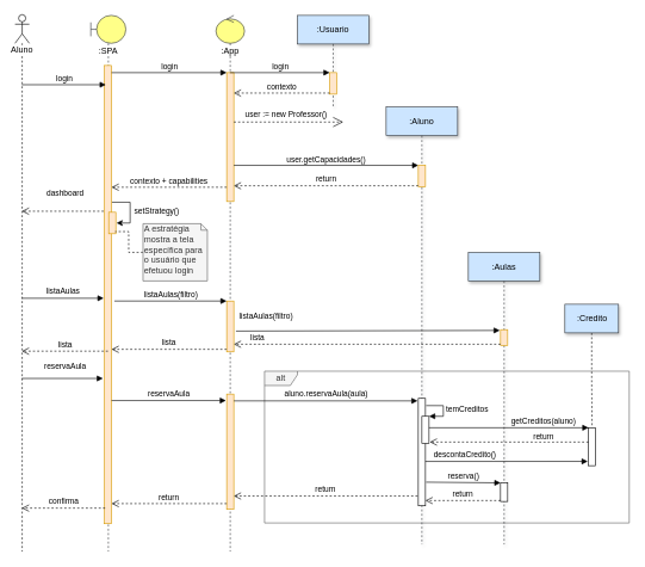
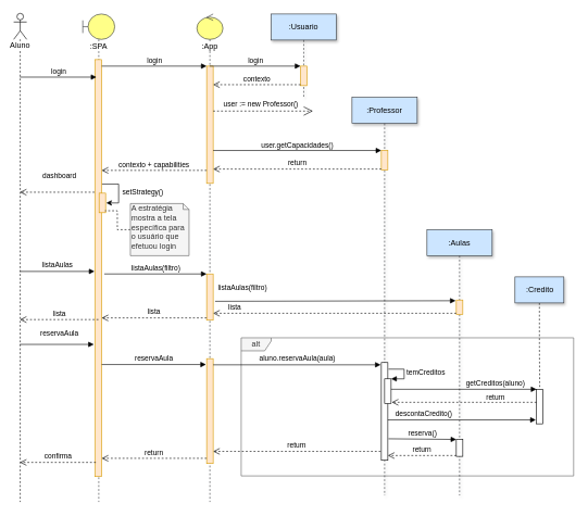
  <mxCell id="0" />
  <mxCell id="1" parent="0" />
  <mxCell id="2" value="alt" style="shape=umlFrame;whiteSpace=wrap;html=1;fillColor=#f5f5f5;strokeColor=#666666;fontColor=#333333;gradientColor=none;swimlaneFillColor=none;width=46;height=20;comic=0;" vertex="1" parent="1"><mxGeometry x="369" y="518" width="510" height="212" as="geometry" /></mxCell>
  <mxCell id="3" value=":SPA" style="shape=umlLifeline;participant=umlBoundary;perimeter=lifelinePerimeter;whiteSpace=wrap;html=1;container=1;collapsible=0;recursiveResize=0;verticalAlign=top;spacingTop=36;labelBackgroundColor=#ffffff;outlineConnect=0;size=39;fillColor=#ffff88;strokeColor=#36393d;" vertex="1" parent="1"><mxGeometry x="126" y="21" width="49" height="749" as="geometry" /></mxCell>
  <mxCell id="4" value="setStrategy()" style="edgeStyle=orthogonalEdgeStyle;rounded=0;orthogonalLoop=1;jettySize=auto;html=1;entryX=1.1;entryY=0.5;entryDx=0;entryDy=0;entryPerimeter=0;" edge="1" parent="3" source="5" target="6"><mxGeometry x="0.519" y="-42" relative="1" as="geometry"><Array as="points"><mxPoint x="55" y="261" /><mxPoint x="55" y="290" /></Array><mxPoint x="38" y="25" as="offset" /></mxGeometry></mxCell>
  <mxCell id="5" value="" style="html=1;points=[];perimeter=orthogonalPerimeter;fillColor=#ffe6cc;strokeColor=#d79b00;" vertex="1" parent="3"><mxGeometry x="19" y="70" width="10" height="640" as="geometry" /></mxCell>
  <mxCell id="6" value="" style="html=1;points=[];perimeter=orthogonalPerimeter;fillColor=#ffe6cc;strokeColor=#d79b00;" vertex="1" parent="3"><mxGeometry x="25" y="275" width="10" height="30" as="geometry" /></mxCell>
  <mxCell id="7" value="Aluno&lt;br&gt;" style="shape=umlLifeline;participant=umlActor;perimeter=lifelinePerimeter;whiteSpace=wrap;html=1;container=1;collapsible=0;recursiveResize=0;verticalAlign=top;spacingTop=36;labelBackgroundColor=#ffffff;outlineConnect=0;" vertex="1" parent="1"><mxGeometry x="20" y="20" width="20" height="750" as="geometry" /></mxCell>
  <mxCell id="8" value=":Usuario" style="shape=umlLifeline;perimeter=lifelinePerimeter;whiteSpace=wrap;html=1;container=1;collapsible=0;recursiveResize=0;outlineConnect=0;shadow=1;strokeColor=#36393d;fillColor=#cce5ff;" vertex="1" parent="1"><mxGeometry x="415" y="21" width="100" height="129" as="geometry" /></mxCell>
  <mxCell id="9" value="" style="html=1;points=[];perimeter=orthogonalPerimeter;fillColor=#ffe6cc;strokeColor=#d79b00;" vertex="1" parent="8"><mxGeometry x="45" y="80" width="10" height="30" as="geometry" /></mxCell>
  <mxCell id="10" value=":App" style="shape=umlLifeline;participant=umlControl;perimeter=lifelinePerimeter;whiteSpace=wrap;html=1;container=1;collapsible=0;recursiveResize=0;verticalAlign=top;spacingTop=36;labelBackgroundColor=#ffffff;outlineConnect=0;size=39;fillColor=#ffff88;strokeColor=#36393d;" vertex="1" parent="1"><mxGeometry x="301" y="21" width="40" height="749" as="geometry" /></mxCell>
  <mxCell id="11" value="" style="html=1;points=[];perimeter=orthogonalPerimeter;fillColor=#ffe6cc;strokeColor=#d79b00;" vertex="1" parent="10"><mxGeometry x="15" y="80" width="10" height="180" as="geometry" /></mxCell>
  <mxCell id="12" value="" style="html=1;points=[];perimeter=orthogonalPerimeter;fillColor=#ffe6cc;strokeColor=#d79b00;" vertex="1" parent="10"><mxGeometry x="15" y="399" width="10" height="71" as="geometry" /></mxCell>
  <mxCell id="13" value="" style="html=1;points=[];perimeter=orthogonalPerimeter;fillColor=#ffe6cc;strokeColor=#d79b00;" vertex="1" parent="10"><mxGeometry x="15" y="529" width="10" height="161" as="geometry" /></mxCell>
  <mxCell id="14" value="login" style="html=1;verticalAlign=bottom;endArrow=block;entryX=0;entryY=0;" edge="1" parent="1" source="5" target="11"><mxGeometry relative="1" as="geometry"><mxPoint x="194" y="101" as="sourcePoint" /></mxGeometry></mxCell>
  <mxCell id="15" value="contexto + capabilities" style="html=1;verticalAlign=bottom;endArrow=open;dashed=1;endSize=8;exitX=0;exitY=0.889;exitDx=0;exitDy=0;exitPerimeter=0;" edge="1" parent="1" source="11" target="5"><mxGeometry relative="1" as="geometry"><mxPoint x="194" y="177" as="targetPoint" /></mxGeometry></mxCell>
  <mxCell id="16" value="contexto" style="html=1;verticalAlign=bottom;endArrow=open;dashed=1;endSize=8;exitX=0;exitY=0.95;" edge="1" parent="1" source="9" target="11"><mxGeometry relative="1" as="geometry"><mxPoint x="314" y="177" as="targetPoint" /></mxGeometry></mxCell>
  <mxCell id="17" value="login" style="html=1;verticalAlign=bottom;endArrow=block;entryX=0;entryY=0;" edge="1" parent="1" source="10" target="9"><mxGeometry relative="1" as="geometry"><mxPoint x="314" y="101" as="sourcePoint" /></mxGeometry></mxCell>
  <mxCell id="18" value="login" style="html=1;verticalAlign=bottom;endArrow=block;entryX=0.2;entryY=0.042;entryDx=0;entryDy=0;entryPerimeter=0;" edge="1" parent="1" source="7" target="5"><mxGeometry width="80" relative="1" as="geometry"><mxPoint x="49" y="100" as="sourcePoint" /><mxPoint x="129" y="100" as="targetPoint" /></mxGeometry></mxCell>
  <mxCell id="19" value="dashboard" style="html=1;verticalAlign=bottom;endArrow=open;dashed=1;endSize=8;exitX=-0.1;exitY=0.318;exitDx=0;exitDy=0;exitPerimeter=0;" edge="1" parent="1" source="5" target="7"><mxGeometry x="-0.058" y="-16" relative="1" as="geometry"><mxPoint x="129" y="340" as="sourcePoint" /><mxPoint x="48.5" y="281.04" as="targetPoint" /><mxPoint as="offset" /></mxGeometry></mxCell>
- <mxCell id="20" value=":Aluno" style="shape=umlLifeline;perimeter=lifelinePerimeter;whiteSpace=wrap;html=1;container=1;collapsible=0;recursiveResize=0;outlineConnect=0;shadow=1;strokeColor=#36393d;fillColor=#cce5ff;" vertex="1" parent="1"><mxGeometry x="539" y="149" width="100" height="611" as="geometry" /></mxCell>
+ <mxCell id="20" value=":Professor" style="shape=umlLifeline;perimeter=lifelinePerimeter;whiteSpace=wrap;html=1;container=1;collapsible=0;recursiveResize=0;outlineConnect=0;shadow=1;strokeColor=#36393d;fillColor=#cce5ff;" vertex="1" parent="1"><mxGeometry x="539" y="149" width="100" height="611" as="geometry" /></mxCell>
  <mxCell id="21" value="" style="html=1;points=[];perimeter=orthogonalPerimeter;fillColor=#ffe6cc;strokeColor=#d79b00;" vertex="1" parent="20"><mxGeometry x="45" y="81.5" width="10" height="30" as="geometry" /></mxCell>
  <mxCell id="22" value="" style="html=1;points=[];perimeter=orthogonalPerimeter;" vertex="1" parent="20"><mxGeometry x="45" y="407" width="10" height="150" as="geometry" /></mxCell>
  <mxCell id="23" value="" style="html=1;points=[];perimeter=orthogonalPerimeter;comic=0;gradientColor=none;" vertex="1" parent="20"><mxGeometry x="50" y="432" width="10" height="38" as="geometry" /></mxCell>
  <mxCell id="24" value="temCreditos" style="edgeStyle=orthogonalEdgeStyle;html=1;align=left;spacingLeft=2;endArrow=block;rounded=0;entryX=1;entryY=0;exitX=1.1;exitY=0.067;exitDx=0;exitDy=0;exitPerimeter=0;" edge="1" target="23" parent="20" source="22"><mxGeometry relative="1" as="geometry"><mxPoint x="54" y="420" as="sourcePoint" /><Array as="points"><mxPoint x="80" y="417" /><mxPoint x="80" y="432" /></Array></mxGeometry></mxCell>
  <mxCell id="25" value="user := new Professor()" style="endArrow=open;endSize=12;dashed=1;html=1;" edge="1" parent="1" source="11"><mxGeometry x="-0.046" y="10" width="160" relative="1" as="geometry"><mxPoint x="327" y="180" as="sourcePoint" /><mxPoint x="479" y="170" as="targetPoint" /><mxPoint as="offset" /><Array as="points" /></mxGeometry></mxCell>
  <mxCell id="26" value="user.getCapacidades()" style="html=1;verticalAlign=bottom;endArrow=block;entryX=0;entryY=0;" edge="1" parent="1" source="11" target="21"><mxGeometry relative="1" as="geometry"><mxPoint x="476" y="200" as="sourcePoint" /></mxGeometry></mxCell>
  <mxCell id="27" value="return" style="html=1;verticalAlign=bottom;endArrow=open;dashed=1;endSize=8;exitX=0;exitY=0.95;" edge="1" parent="1" source="21" target="11"><mxGeometry relative="1" as="geometry"><mxPoint x="476" y="276" as="targetPoint" /></mxGeometry></mxCell>
  <mxCell id="28" style="edgeStyle=orthogonalEdgeStyle;rounded=0;orthogonalLoop=1;jettySize=auto;html=1;entryX=0.9;entryY=0.9;entryDx=0;entryDy=0;entryPerimeter=0;dashed=1;endArrow=none;endFill=0;" edge="1" parent="1" source="29" target="6"><mxGeometry relative="1" as="geometry" /></mxCell>
  <mxCell id="29" value="&lt;blockquote style=&quot;margin: 0 0 0 40px ; border: none ; padding: 0px&quot;&gt;&lt;/blockquote&gt;&lt;span&gt;A estratégia&lt;/span&gt;&lt;br&gt;&lt;blockquote style=&quot;margin: 0 0 0 40px ; border: none ; padding: 0px&quot;&gt;&lt;/blockquote&gt;&lt;span&gt;mostra a tela específica para&lt;/span&gt;&lt;br&gt;&lt;blockquote style=&quot;margin: 0 0 0 40px ; border: none ; padding: 0px&quot;&gt; &lt;/blockquote&gt;&lt;span&gt;o usuário que&lt;/span&gt;&lt;br&gt; efetuou login" style="shape=note;whiteSpace=wrap;html=1;size=9;verticalAlign=top;align=left;spacingTop=-6;fillColor=#f5f5f5;strokeColor=#666666;fontColor=#333333;" vertex="1" parent="1"><mxGeometry x="199" y="312" width="90" height="80" as="geometry" /></mxCell>
  <mxCell id="30" value=":Aulas" style="shape=umlLifeline;perimeter=lifelinePerimeter;whiteSpace=wrap;html=1;container=1;collapsible=0;recursiveResize=0;outlineConnect=0;shadow=1;strokeColor=#36393d;fillColor=#cce5ff;" vertex="1" parent="1"><mxGeometry x="654" y="352" width="100" height="408" as="geometry" /></mxCell>
  <mxCell id="31" value="" style="html=1;points=[];perimeter=orthogonalPerimeter;fillColor=#ffe6cc;strokeColor=#d79b00;" vertex="1" parent="30"><mxGeometry x="45" y="108" width="10" height="22" as="geometry" /></mxCell>
  <mxCell id="32" value="" style="html=1;points=[];perimeter=orthogonalPerimeter;comic=0;gradientColor=none;" vertex="1" parent="30"><mxGeometry x="45" y="322" width="10" height="26" as="geometry" /></mxCell>
  <mxCell id="33" value="listaAulas" style="html=1;verticalAlign=bottom;endArrow=block;entryX=-0.1;entryY=0.508;entryDx=0;entryDy=0;entryPerimeter=0;" edge="1" parent="1" source="7" target="5"><mxGeometry width="80" relative="1" as="geometry"><mxPoint x="49" y="420" as="sourcePoint" /><mxPoint x="142" y="420" as="targetPoint" /></mxGeometry></mxCell>
  <mxCell id="34" value="listaAulas(filtro)" style="html=1;verticalAlign=bottom;endArrow=block;entryX=0;entryY=0;" edge="1" parent="1" target="12"><mxGeometry relative="1" as="geometry"><mxPoint x="159" y="420" as="sourcePoint" /></mxGeometry></mxCell>
  <mxCell id="35" value="lista" style="html=1;verticalAlign=bottom;endArrow=open;dashed=1;endSize=8;exitX=0;exitY=0.95;" edge="1" parent="1" source="12" target="5"><mxGeometry relative="1" as="geometry"><mxPoint x="158" y="496" as="targetPoint" /></mxGeometry></mxCell>
  <mxCell id="36" value="lista" style="html=1;verticalAlign=bottom;endArrow=open;dashed=1;endSize=8;exitX=0;exitY=0.925;exitDx=0;exitDy=0;exitPerimeter=0;" edge="1" parent="1" source="31" target="12"><mxGeometry x="0.825" relative="1" as="geometry"><mxPoint x="390" y="523.5" as="targetPoint" /><mxPoint x="654" y="496.5" as="sourcePoint" /><mxPoint as="offset" /></mxGeometry></mxCell>
  <mxCell id="37" value="lista" style="html=1;verticalAlign=bottom;endArrow=open;dashed=1;endSize=8;" edge="1" parent="1" target="7"><mxGeometry relative="1" as="geometry"><mxPoint x="150" y="490" as="sourcePoint" /><mxPoint x="65" y="497" as="targetPoint" /></mxGeometry></mxCell>
  <mxCell id="38" value="listaAulas(filtro)" style="html=1;verticalAlign=bottom;endArrow=block;entryX=-0.1;entryY=0.05;entryDx=0;entryDy=0;entryPerimeter=0;" edge="1" parent="1" target="31"><mxGeometry x="-0.775" y="12" relative="1" as="geometry"><mxPoint x="329" y="462" as="sourcePoint" /><mxPoint as="offset" /></mxGeometry></mxCell>
  <mxCell id="39" value="reservaAula" style="html=1;verticalAlign=bottom;endArrow=block;entryX=-0.2;entryY=0.683;entryDx=0;entryDy=0;entryPerimeter=0;" edge="1" parent="1" source="7" target="5"><mxGeometry x="0.049" y="8" width="80" relative="1" as="geometry"><mxPoint x="49" y="544" as="sourcePoint" /><mxPoint x="119" y="600" as="targetPoint" /><mxPoint as="offset" /></mxGeometry></mxCell>
  <mxCell id="40" value="reservaAula" style="html=1;verticalAlign=bottom;endArrow=block;entryX=-0.1;entryY=0.056;entryDx=0;entryDy=0;entryPerimeter=0;" edge="1" parent="1" source="5" target="13"><mxGeometry relative="1" as="geometry"><mxPoint x="246" y="550" as="sourcePoint" /></mxGeometry></mxCell>
  <mxCell id="41" value="return" style="html=1;verticalAlign=bottom;endArrow=open;dashed=1;endSize=8;exitX=0;exitY=0.95;" edge="1" parent="1" source="13" target="5"><mxGeometry relative="1" as="geometry"><mxPoint x="246" y="626" as="targetPoint" /></mxGeometry></mxCell>
  <mxCell id="42" value="aluno.reservaAula(aula)" style="html=1;verticalAlign=bottom;endArrow=block;entryX=-0.1;entryY=0.023;entryDx=0;entryDy=0;entryPerimeter=0;" edge="1" parent="1" source="13" target="22"><mxGeometry relative="1" as="geometry"><mxPoint x="329" y="559" as="sourcePoint" /></mxGeometry></mxCell>
  <mxCell id="43" value="return" style="html=1;verticalAlign=bottom;endArrow=open;dashed=1;endSize=8;exitX=-0.1;exitY=0.909;exitDx=0;exitDy=0;exitPerimeter=0;" edge="1" parent="1" source="22" target="13"><mxGeometry relative="1" as="geometry"><mxPoint x="457" y="626" as="targetPoint" /></mxGeometry></mxCell>
  <mxCell id="44" value="confirma" style="html=1;verticalAlign=bottom;endArrow=open;dashed=1;endSize=8;exitX=0.1;exitY=0.966;exitDx=0;exitDy=0;exitPerimeter=0;" edge="1" parent="1" source="5" target="7"><mxGeometry relative="1" as="geometry"><mxPoint x="132.5" y="711" as="sourcePoint" /><mxPoint x="52.5" y="710.5" as="targetPoint" /></mxGeometry></mxCell>
  <mxCell id="45" style="edgeStyle=orthogonalEdgeStyle;rounded=0;orthogonalLoop=1;jettySize=auto;html=1;endArrow=none;endFill=0;dashed=1;" edge="1" parent="1" source="46" target="47"><mxGeometry relative="1" as="geometry" /></mxCell>
  <mxCell id="46" value=":Credito" style="html=1;comic=0;gradientColor=none;shadow=1;strokeColor=#36393d;fillColor=#cce5ff;" vertex="1" parent="1"><mxGeometry x="789" y="424.5" width="75" height="40" as="geometry" /></mxCell>
  <mxCell id="47" value="" style="html=1;points=[];perimeter=orthogonalPerimeter;comic=0;gradientColor=none;" vertex="1" parent="1"><mxGeometry x="822" y="597" width="10" height="53" as="geometry" /></mxCell>
  <mxCell id="48" value="getCreditos(aluno)" style="html=1;verticalAlign=bottom;endArrow=block;entryX=0;entryY=0;" edge="1" target="47" parent="1" source="23"><mxGeometry x="0.433" relative="1" as="geometry"><mxPoint x="629" y="597" as="sourcePoint" /><mxPoint as="offset" /></mxGeometry></mxCell>
  <mxCell id="49" value="return" style="html=1;verticalAlign=bottom;endArrow=open;dashed=1;endSize=8;entryX=1.1;entryY=0.947;entryDx=0;entryDy=0;entryPerimeter=0;" edge="1" source="47" parent="1" target="23"><mxGeometry x="-0.436" y="1" relative="1" as="geometry"><mxPoint x="757" y="606" as="targetPoint" /><mxPoint as="offset" /></mxGeometry></mxCell>
  <mxCell id="50" value="descontaCredito()" style="html=1;verticalAlign=bottom;endArrow=block;entryX=-0.1;entryY=0.887;entryDx=0;entryDy=0;entryPerimeter=0;exitX=1;exitY=0.587;exitDx=0;exitDy=0;exitPerimeter=0;" edge="1" parent="1" source="22" target="47"><mxGeometry x="-0.515" y="1" width="80" relative="1" as="geometry"><mxPoint x="639" y="631" as="sourcePoint" /><mxPoint x="674" y="631" as="targetPoint" /><mxPoint as="offset" /></mxGeometry></mxCell>
  <mxCell id="51" value="return" style="html=1;verticalAlign=bottom;endArrow=open;dashed=1;endSize=8;exitX=0;exitY=0.95;" edge="1" source="32" parent="1" target="22"><mxGeometry relative="1" as="geometry"><mxPoint x="629" y="742" as="targetPoint" /></mxGeometry></mxCell>
  <mxCell id="52" value="reserva()" style="html=1;verticalAlign=bottom;endArrow=block;entryX=0;entryY=0;exitX=1.1;exitY=0.78;exitDx=0;exitDy=0;exitPerimeter=0;" edge="1" target="32" parent="1" source="22"><mxGeometry relative="1" as="geometry"><mxPoint x="629" y="666" as="sourcePoint" /></mxGeometry></mxCell>
